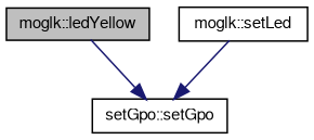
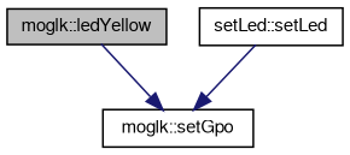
  digraph {
    rankdir=TB
    node [color=black fillcolor=white fontname=FreeSans fontsize=10 shape=record style=filled]
    edge [color=midnightblue fontname=FreeSans fontsize=10 labelfontname=FreeSans labelfontsize=10 style=solid]
    n1 [fillcolor=grey75 fontcolor=black height=0.2 label="moglk::ledYellow" width=0.4]
-   n2 [height=0.2 label="setGpo::setGpo" width=0.4]
-   n3 [height=0.2 label="moglk::setLed" width=0.4]
+   n2 [height=0.2 label="moglk::setGpo" width=0.4]
+   n3 [height=0.2 label="setLed::setLed" width=0.4]
    n1 -> n2
    n3 -> n2
  }
